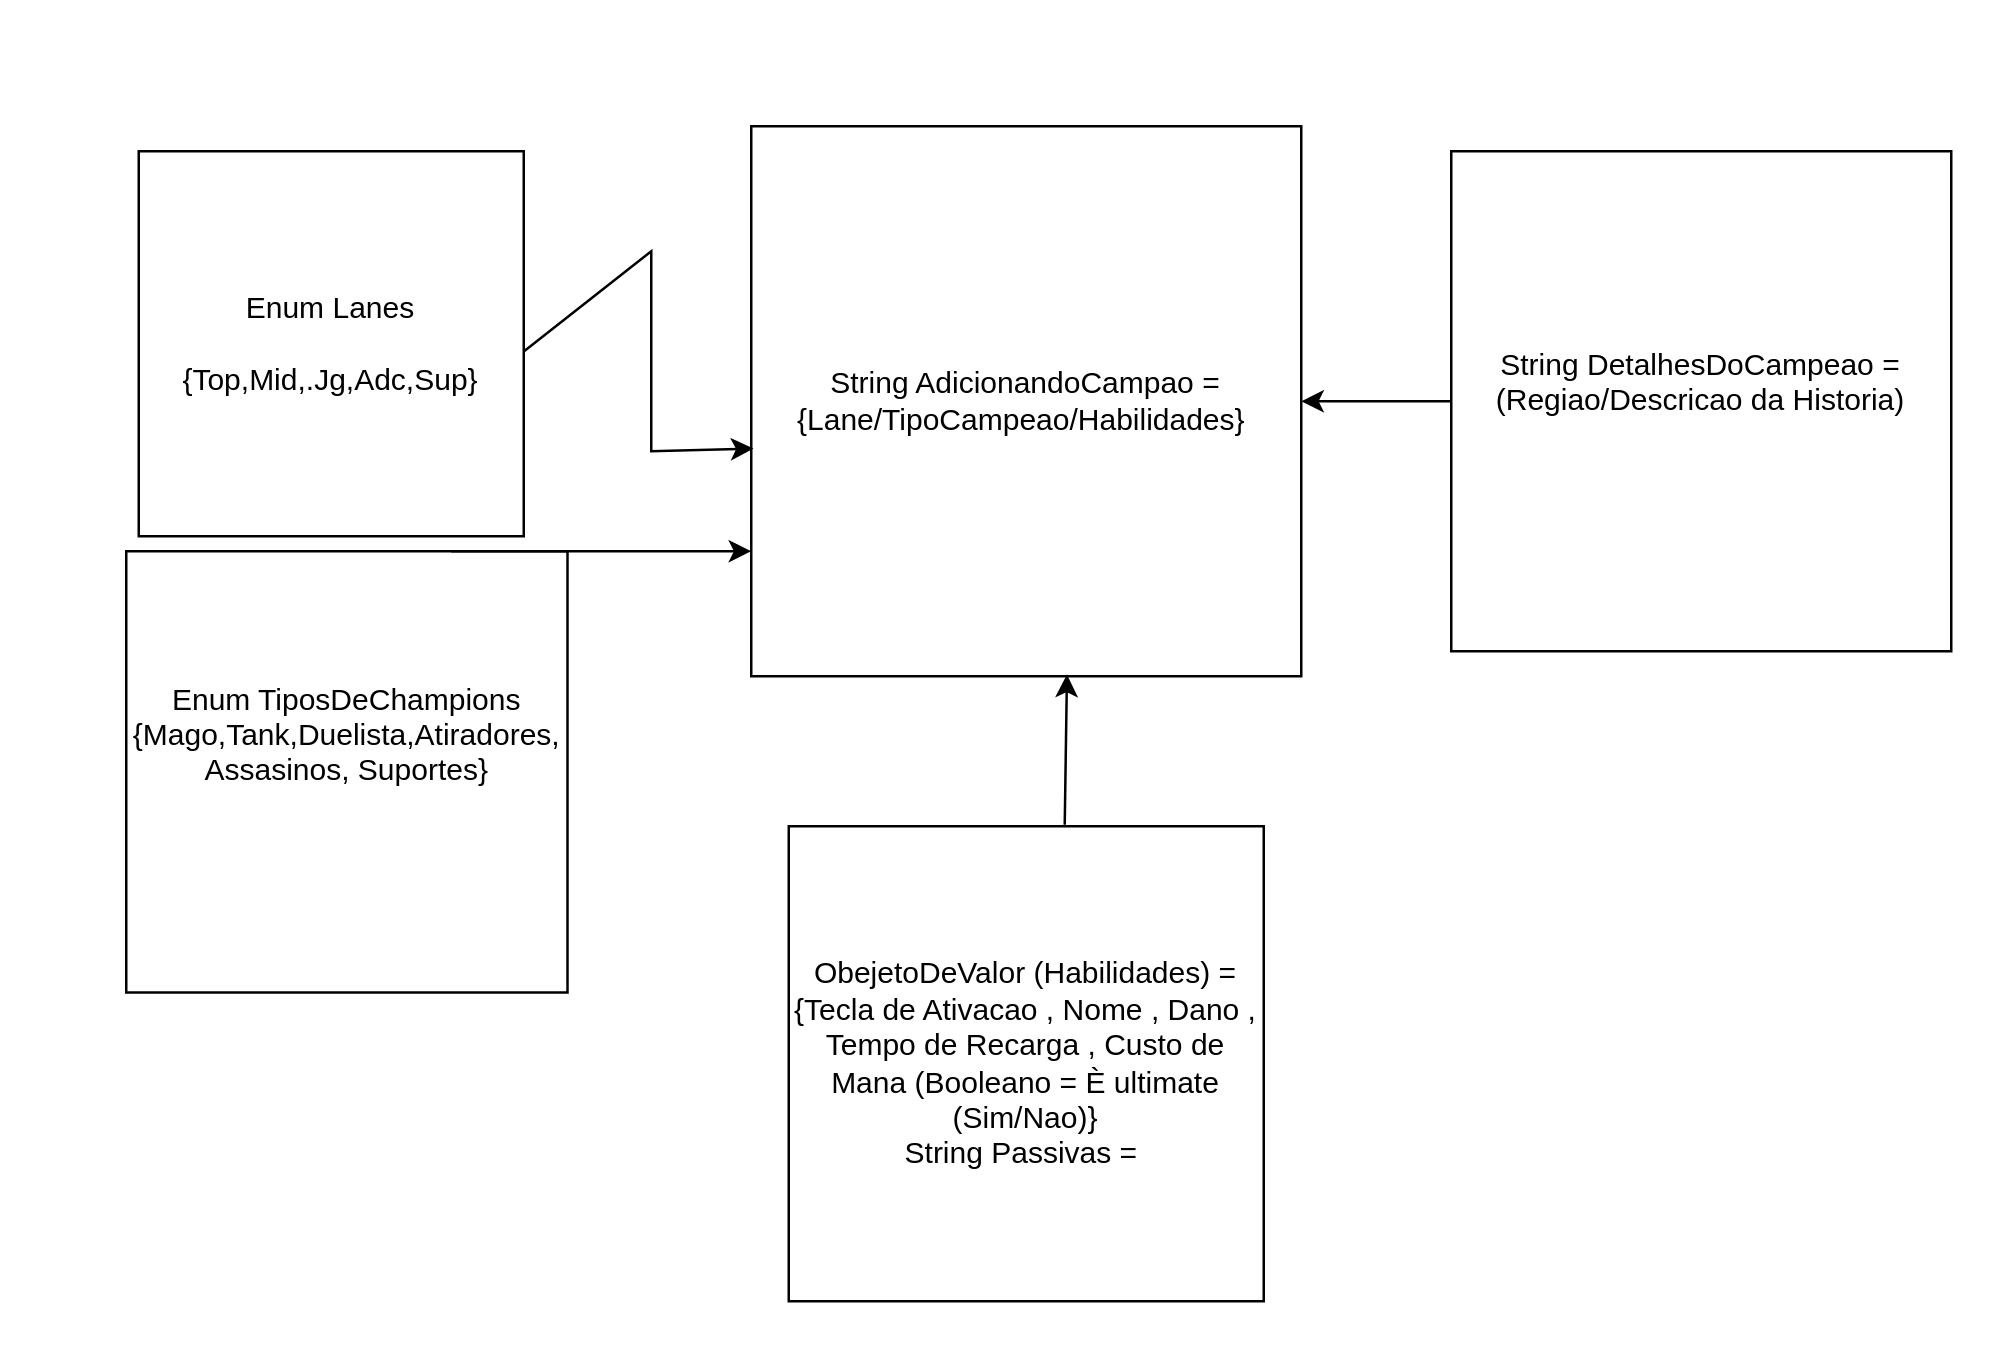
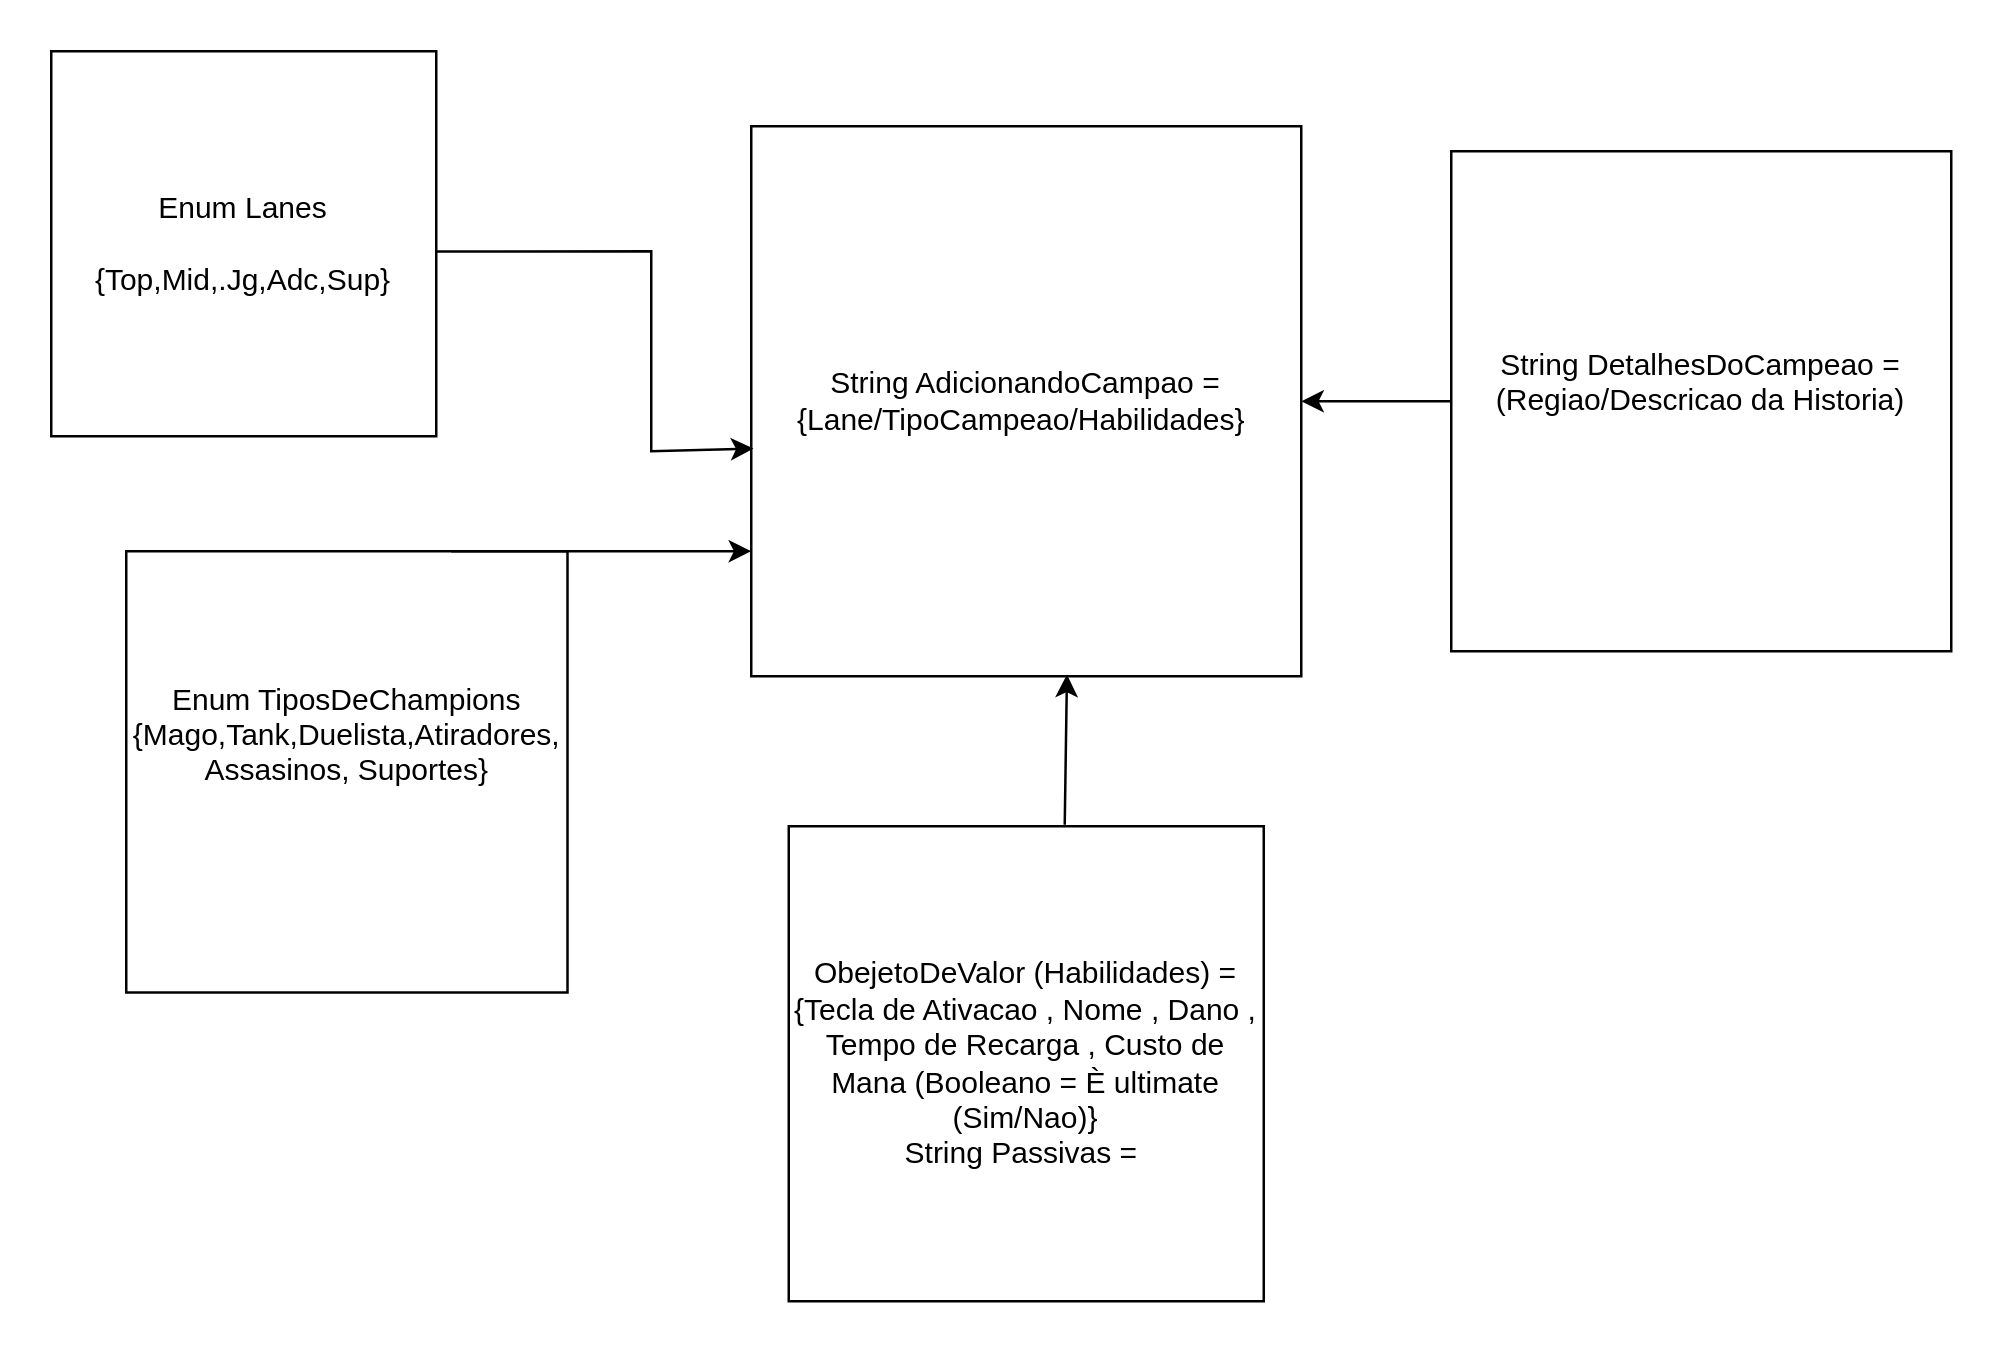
  <mxCell id="0" />
  <mxCell id="1" parent="0" />
- <mxCell id="2" value="Enum Lanes&lt;div&gt;&lt;br&gt;&lt;div&gt;{&lt;span style=&quot;background-color: transparent; color: light-dark(rgb(0, 0, 0), rgb(255, 255, 255));&quot;&gt;Top,Mid,.Jg,Adc,Sup}&lt;/span&gt;&lt;/div&gt;&lt;/div&gt;" style="whiteSpace=wrap;html=1;aspect=fixed;" vertex="1" parent="1"><mxGeometry x="55" y="60" width="154" height="154" as="geometry" /></mxCell>
+ <mxCell id="2" value="Enum Lanes&lt;div&gt;&lt;br&gt;&lt;div&gt;{&lt;span style=&quot;background-color: transparent; color: light-dark(rgb(0, 0, 0), rgb(255, 255, 255));&quot;&gt;Top,Mid,.Jg,Adc,Sup}&lt;/span&gt;&lt;/div&gt;&lt;/div&gt;" style="whiteSpace=wrap;html=1;aspect=fixed;" vertex="1" parent="1"><mxGeometry x="20" y="20" width="154" height="154" as="geometry" /></mxCell>
  <mxCell id="3" value="Enum TiposDeChampions&lt;div&gt;{Mago,Tank,Duelista,Atiradores,&lt;/div&gt;&lt;div&gt;Assasinos, Suportes}&lt;/div&gt;&lt;div&gt;&lt;br&gt;&lt;/div&gt;&lt;div&gt;&lt;br&gt;&lt;/div&gt;" style="whiteSpace=wrap;html=1;aspect=fixed;" vertex="1" parent="1"><mxGeometry x="50" y="220" width="176.5" height="176.5" as="geometry" /></mxCell>
  <mxCell id="4" value="String AdicionandoCampao =&lt;div&gt;{Lane/TipoCampeao/Habilidades}&lt;span style=&quot;background-color: transparent; color: light-dark(rgb(0, 0, 0), rgb(255, 255, 255));&quot;&gt;&amp;nbsp;&lt;/span&gt;&lt;/div&gt;" style="whiteSpace=wrap;html=1;aspect=fixed;" vertex="1" parent="1"><mxGeometry x="300" y="50" width="220" height="220" as="geometry" /></mxCell>
  <mxCell id="5" value="" style="endArrow=classic;html=1;rounded=0;exitX=1;exitY=0.52;exitDx=0;exitDy=0;exitPerimeter=0;entryX=0.004;entryY=0.586;entryDx=0;entryDy=0;entryPerimeter=0;" edge="1" parent="1" source="2" target="4"><mxGeometry width="50" height="50" relative="1" as="geometry"><mxPoint x="180" y="100" as="sourcePoint" /><mxPoint x="290" y="180" as="targetPoint" /><Array as="points"><mxPoint x="260" y="100" /><mxPoint x="260" y="180" /></Array></mxGeometry></mxCell>
  <mxCell id="6" value="" style="endArrow=classic;html=1;rounded=0;exitX=1;exitY=0;exitDx=0;exitDy=0;" edge="1" parent="1" source="3"><mxGeometry width="50" height="50" relative="1" as="geometry"><mxPoint x="180" y="300" as="sourcePoint" /><mxPoint x="300" y="220" as="targetPoint" /><Array as="points"><mxPoint x="180" y="220" /><mxPoint x="220" y="220" /></Array></mxGeometry></mxCell>
  <mxCell id="7" value="ObejetoDeValor (Habilidades) = {Tecla de Ativacao , Nome , Dano , Tempo de Recarga , Custo de Mana (Booleano = È ultimate (Sim/Nao)&lt;span style=&quot;background-color: transparent; color: light-dark(rgb(0, 0, 0), rgb(255, 255, 255));&quot;&gt;}&lt;br&gt;String Passivas =&amp;nbsp;&lt;/span&gt;" style="whiteSpace=wrap;html=1;aspect=fixed;" vertex="1" parent="1"><mxGeometry x="315" y="330" width="190" height="190" as="geometry" /></mxCell>
  <mxCell id="8" value="" style="endArrow=classic;html=1;rounded=0;entryX=0.574;entryY=0.997;entryDx=0;entryDy=0;entryPerimeter=0;exitX=0.581;exitY=-0.003;exitDx=0;exitDy=0;exitPerimeter=0;" edge="1" parent="1" source="7" target="4"><mxGeometry width="50" height="50" relative="1" as="geometry"><mxPoint x="400" y="320" as="sourcePoint" /><mxPoint x="450" y="270" as="targetPoint" /></mxGeometry></mxCell>
  <mxCell id="9" value="String DetalhesDoCampeao = (Regiao/Descricao da Historia)&lt;div&gt;&lt;br&gt;&lt;/div&gt;" style="whiteSpace=wrap;html=1;aspect=fixed;" vertex="1" parent="1"><mxGeometry x="580" y="60" width="200" height="200" as="geometry" /></mxCell>
  <mxCell id="10" value="" style="endArrow=classic;html=1;rounded=0;entryX=1;entryY=0.5;entryDx=0;entryDy=0;exitX=0;exitY=0.5;exitDx=0;exitDy=0;" edge="1" parent="1" source="9" target="4"><mxGeometry width="50" height="50" relative="1" as="geometry"><mxPoint x="560" y="160" as="sourcePoint" /><mxPoint x="590" y="130" as="targetPoint" /></mxGeometry></mxCell>
